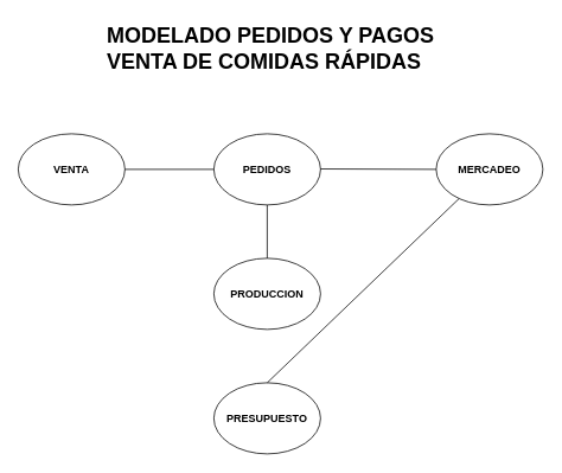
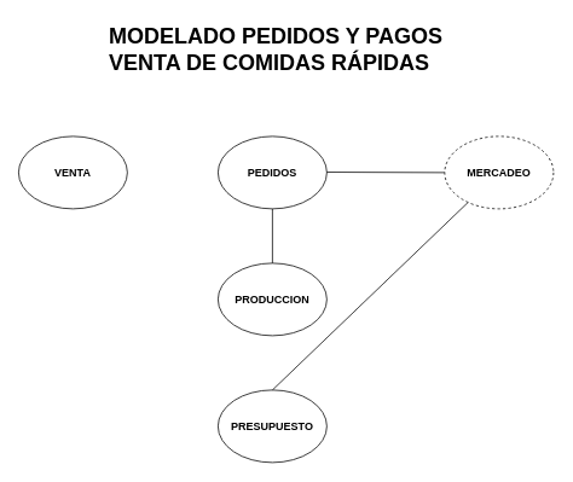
  <mxCell id="0" />
  <mxCell id="1" parent="0" />
  <mxCell id="2" value="&lt;b&gt;VENTA&lt;/b&gt;" style="ellipse;whiteSpace=wrap;html=1;" vertex="1" parent="1"><mxGeometry x="20" y="150" width="120" height="80" as="geometry" /></mxCell>
  <mxCell id="3" value="&lt;b&gt;PEDIDOS&lt;/b&gt;" style="ellipse;whiteSpace=wrap;html=1;" vertex="1" parent="1"><mxGeometry x="240" y="150" width="120" height="80" as="geometry" /></mxCell>
- <mxCell id="4" value="&lt;b&gt;MERCADEO&lt;/b&gt;" style="ellipse;whiteSpace=wrap;html=1;" vertex="1" parent="1"><mxGeometry x="490" y="150" width="120" height="80" as="geometry" /></mxCell>
+ <mxCell id="4" value="&lt;b&gt;MERCADEO&lt;/b&gt;" style="ellipse;whiteSpace=wrap;html=1;dashed=1;" vertex="1" parent="1"><mxGeometry x="490" y="150" width="120" height="80" as="geometry" /></mxCell>
  <mxCell id="5" value="&lt;b&gt;PRODUCCION&lt;/b&gt;" style="ellipse;whiteSpace=wrap;html=1;" vertex="1" parent="1"><mxGeometry x="240" y="290" width="120" height="80" as="geometry" /></mxCell>
  <mxCell id="6" value="&lt;b&gt;PRESUPUESTO&lt;/b&gt;" style="ellipse;whiteSpace=wrap;html=1;" vertex="1" parent="1"><mxGeometry x="240" y="430" width="120" height="80" as="geometry" /></mxCell>
  <mxCell id="7" value="&lt;h1&gt;MODELADO PEDIDOS Y PAGOS&amp;nbsp; VENTA DE COMIDAS RÁPIDAS&lt;br&gt;&lt;/h1&gt;" style="text;html=1;strokeColor=none;fillColor=none;spacing=5;spacingTop=-20;whiteSpace=wrap;overflow=hidden;rounded=0;" vertex="1" parent="1"><mxGeometry x="115" y="20" width="430" height="80" as="geometry" /></mxCell>
- <mxCell id="8" value="" style="endArrow=none;html=1;rounded=0;entryX=0;entryY=0.5;entryDx=0;entryDy=0;exitX=1;exitY=0.5;exitDx=0;exitDy=0;" edge="1" parent="1" source="2" target="3"><mxGeometry width="50" height="50" relative="1" as="geometry"><mxPoint x="140" y="200" as="sourcePoint" /><mxPoint x="190" y="150" as="targetPoint" /></mxGeometry></mxCell>
  <mxCell id="9" value="" style="endArrow=none;html=1;rounded=0;entryX=0;entryY=0.5;entryDx=0;entryDy=0;" edge="1" parent="1" target="4"><mxGeometry width="50" height="50" relative="1" as="geometry"><mxPoint x="360" y="189.5" as="sourcePoint" /><mxPoint x="440" y="189.5" as="targetPoint" /></mxGeometry></mxCell>
  <mxCell id="10" value="" style="endArrow=none;html=1;rounded=0;entryX=0.5;entryY=1;entryDx=0;entryDy=0;" edge="1" parent="1" target="3"><mxGeometry width="50" height="50" relative="1" as="geometry"><mxPoint x="300" y="290" as="sourcePoint" /><mxPoint x="350" y="240" as="targetPoint" /></mxGeometry></mxCell>
  <mxCell id="11" value="" style="endArrow=none;html=1;rounded=0;exitX=0.5;exitY=0;exitDx=0;exitDy=0;" edge="1" parent="1" source="6" target="4"><mxGeometry width="50" height="50" relative="1" as="geometry"><mxPoint x="400" y="470" as="sourcePoint" /><mxPoint x="450" y="420" as="targetPoint" /></mxGeometry></mxCell>
